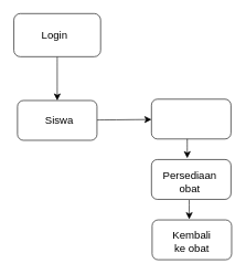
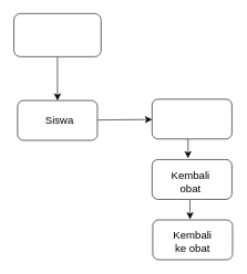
  <mxCell id="0" />
  <mxCell id="1" parent="0" />
  <mxCell id="2" value="" style="edgeStyle=none;curved=1;rounded=0;orthogonalLoop=1;jettySize=auto;html=1;fontSize=12;startSize=8;endSize=8;" edge="1" parent="1" source="3" target="5"><mxGeometry relative="1" as="geometry" /></mxCell>
  <mxCell id="3" value="" style="rounded=1;whiteSpace=wrap;html=1;" vertex="1" parent="1"><mxGeometry x="20.25" y="20" width="131" height="65" as="geometry" /></mxCell>
  <mxCell id="4" value="" style="edgeStyle=none;curved=1;rounded=0;orthogonalLoop=1;jettySize=auto;html=1;fontSize=12;startSize=8;endSize=8;" edge="1" parent="1" source="5" target="6"><mxGeometry relative="1" as="geometry" /></mxCell>
  <mxCell id="5" value="" style="whiteSpace=wrap;html=1;rounded=1;" vertex="1" parent="1"><mxGeometry x="25.75" y="151" width="120" height="60" as="geometry" /></mxCell>
  <mxCell id="6" value="" style="whiteSpace=wrap;html=1;rounded=1;" vertex="1" parent="1"><mxGeometry x="228" y="149" width="120" height="60" as="geometry" /></mxCell>
  <mxCell id="7" value="" style="whiteSpace=wrap;html=1;rounded=1;" vertex="1" parent="1"><mxGeometry x="228" y="240" width="120" height="60" as="geometry" /></mxCell>
  <mxCell id="8" value="" style="whiteSpace=wrap;html=1;rounded=1;" vertex="1" parent="1"><mxGeometry x="229" y="331" width="120" height="60" as="geometry" /></mxCell>
- <mxCell id="9" value="Login" style="text;html=1;align=center;verticalAlign=middle;whiteSpace=wrap;rounded=0;fontSize=16;" vertex="1" parent="1"><mxGeometry x="52" y="37.5" width="60" height="30" as="geometry" /></mxCell>
  <mxCell id="10" value="Siswa" style="text;html=1;align=center;verticalAlign=middle;whiteSpace=wrap;rounded=0;fontSize=16;" vertex="1" parent="1"><mxGeometry x="59" y="166" width="60" height="30" as="geometry" /></mxCell>
- <mxCell id="11" value="Persediaan obat" style="text;html=1;align=center;verticalAlign=middle;whiteSpace=wrap;rounded=0;fontSize=16;" vertex="1" parent="1"><mxGeometry x="256" y="258" width="60" height="30" as="geometry" /></mxCell>
+ <mxCell id="11" value="Kembali obat" style="text;html=1;align=center;verticalAlign=middle;whiteSpace=wrap;rounded=0;fontSize=16;" vertex="1" parent="1"><mxGeometry x="256" y="258" width="60" height="30" as="geometry" /></mxCell>
  <mxCell id="12" value="Kembali ke obat" style="text;html=1;align=center;verticalAlign=middle;whiteSpace=wrap;rounded=0;fontSize=16;" vertex="1" parent="1"><mxGeometry x="259" y="348" width="60" height="30" as="geometry" /></mxCell>
  <mxCell id="13" value="" style="edgeStyle=none;curved=1;rounded=0;orthogonalLoop=1;jettySize=auto;html=1;fontSize=12;startSize=8;endSize=8;exitX=0.45;exitY=1;exitDx=0;exitDy=0;exitPerimeter=0;" edge="1" parent="1" source="6"><mxGeometry relative="1" as="geometry"><mxPoint x="284" y="217" as="sourcePoint" /><mxPoint x="282" y="238" as="targetPoint" /><Array as="points"><mxPoint x="282" y="225" /></Array></mxGeometry></mxCell>
  <mxCell id="14" value="" style="edgeStyle=none;curved=1;rounded=0;orthogonalLoop=1;jettySize=auto;html=1;fontSize=12;startSize=8;endSize=8;exitX=0.45;exitY=1;exitDx=0;exitDy=0;exitPerimeter=0;" edge="1" parent="1"><mxGeometry relative="1" as="geometry"><mxPoint x="285" y="301" as="sourcePoint" /><mxPoint x="285" y="330" as="targetPoint" /><Array as="points"><mxPoint x="285" y="317" /></Array></mxGeometry></mxCell>
